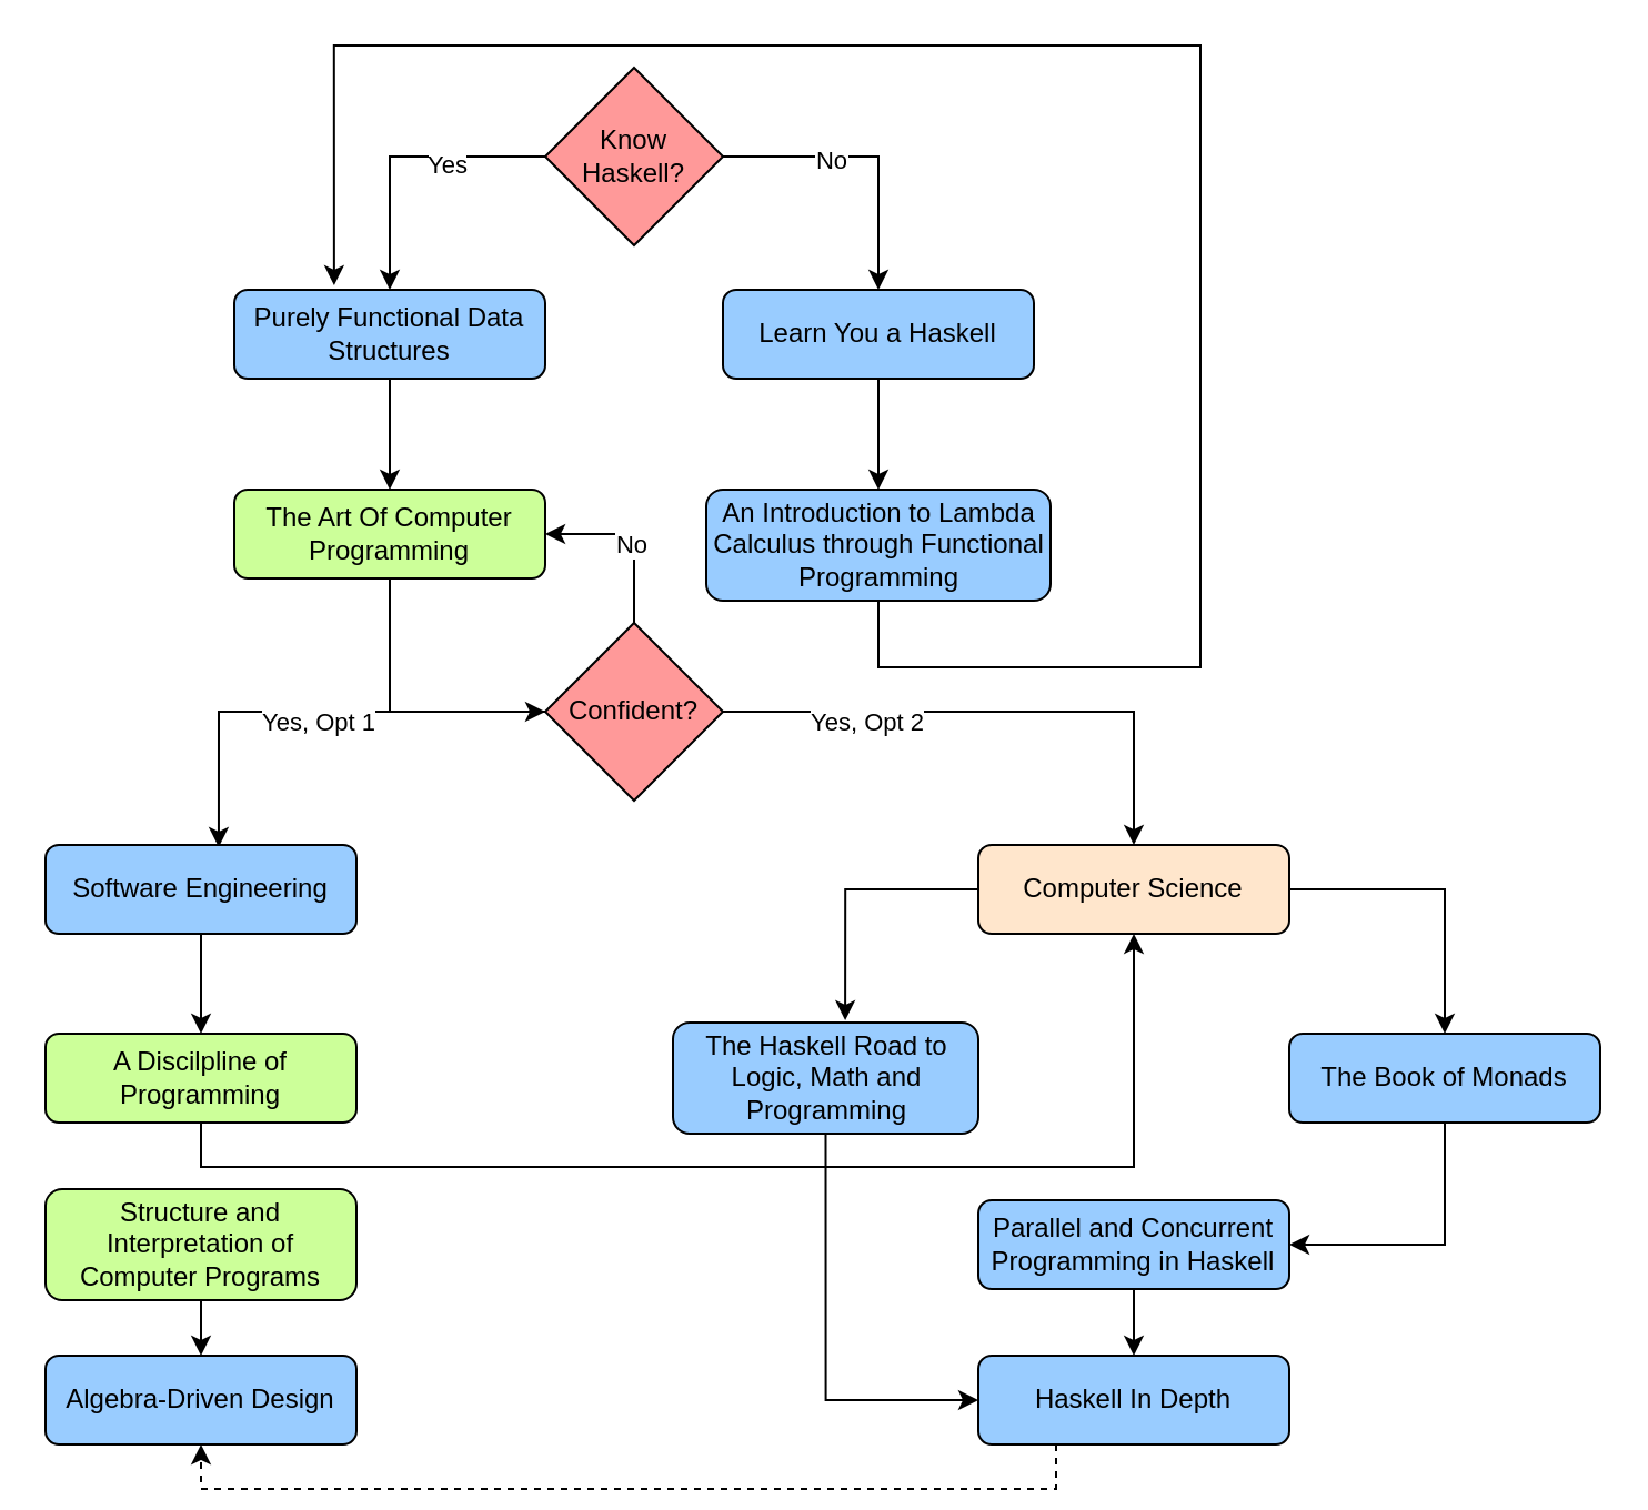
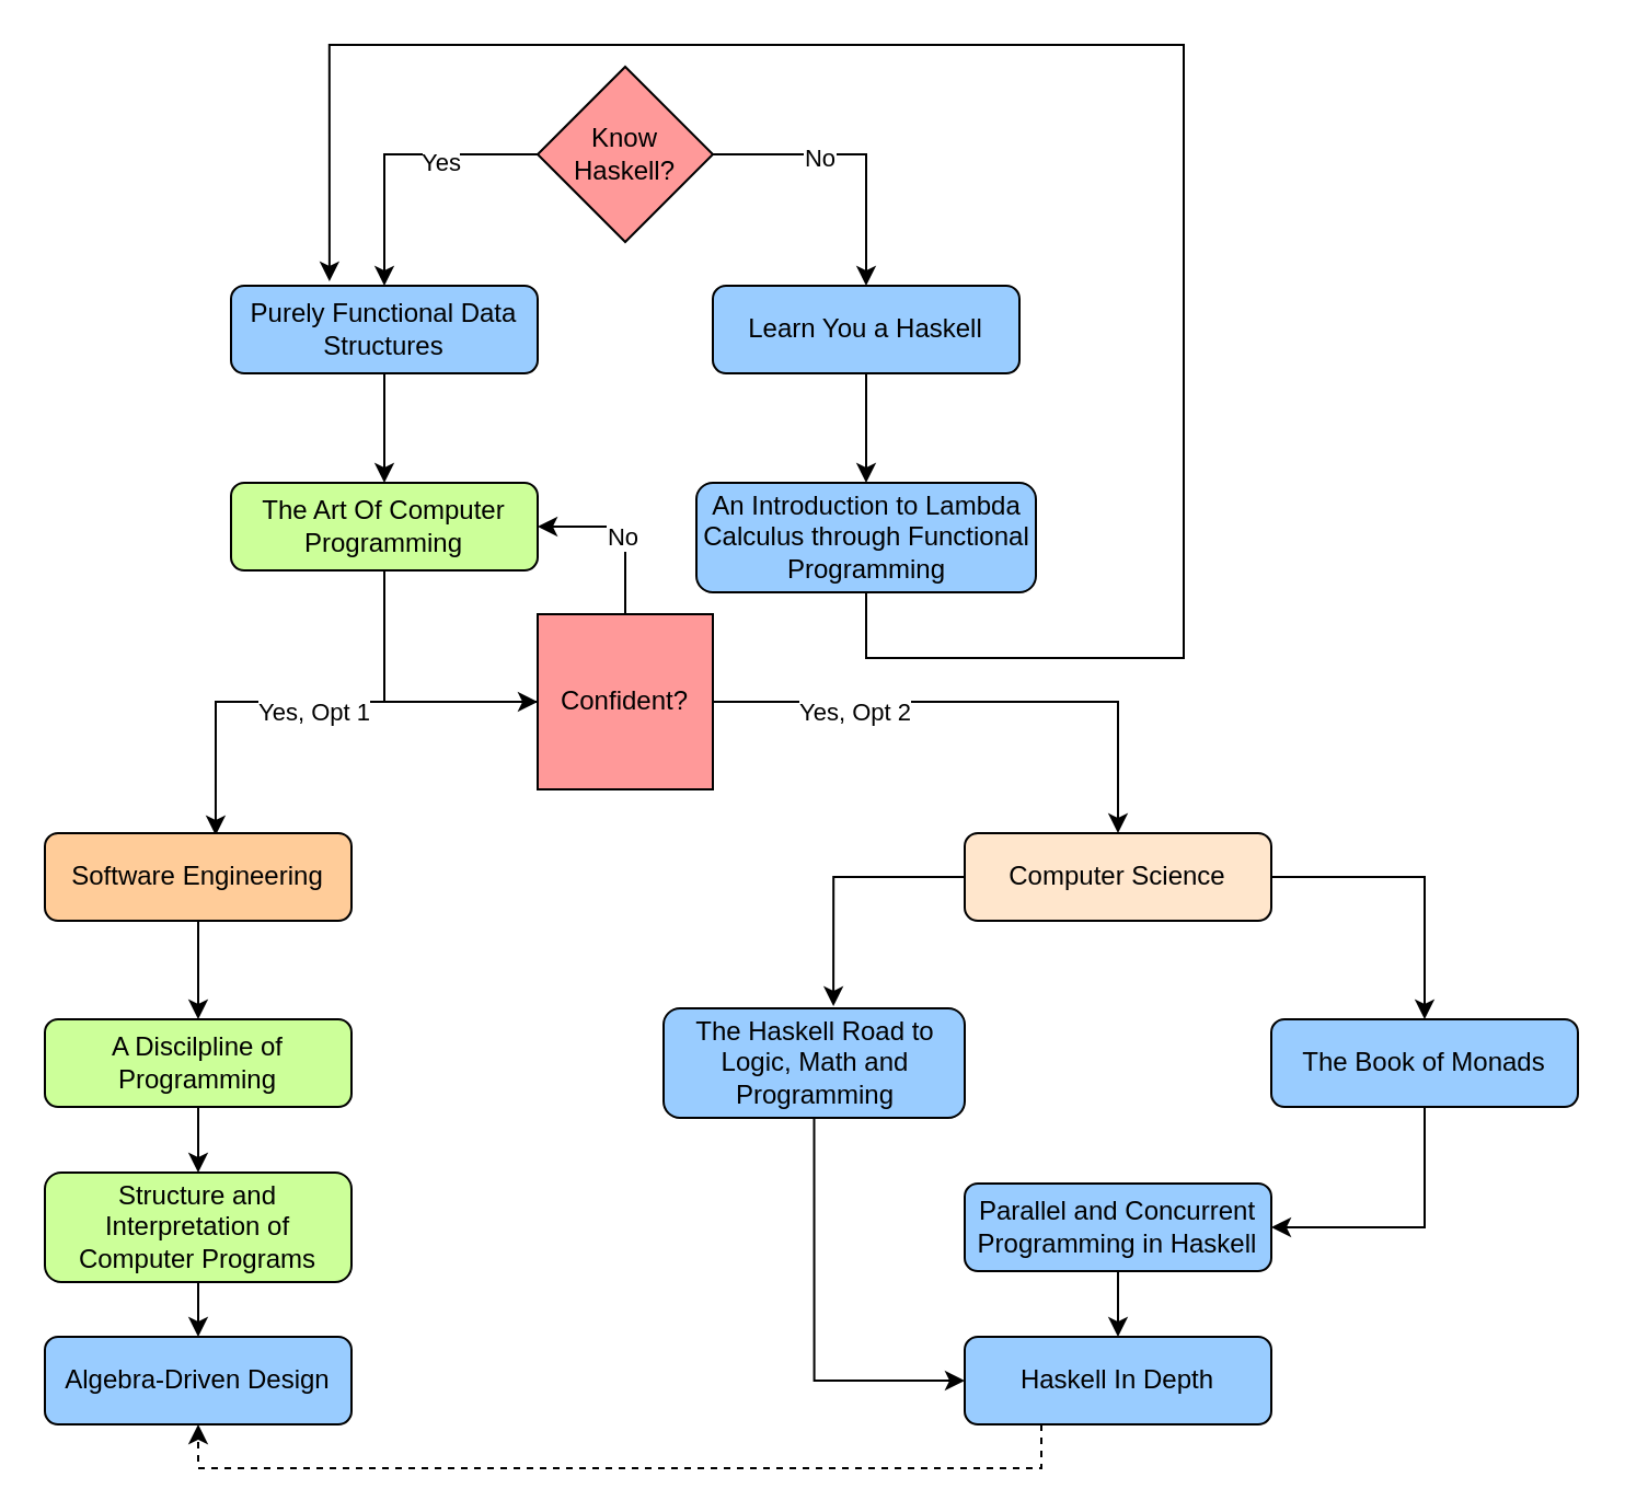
  <mxCell id="0" />
  <mxCell id="1" parent="0" />
  <mxCell id="2" style="edgeStyle=orthogonalEdgeStyle;rounded=0;orthogonalLoop=1;jettySize=auto;html=1;exitX=0;exitY=0.5;exitDx=0;exitDy=0;entryX=0.5;entryY=0;entryDx=0;entryDy=0;" parent="1" source="6" target="8" edge="1"><mxGeometry relative="1" as="geometry" /></mxCell>
  <mxCell id="3" value="Yes" style="edgeLabel;html=1;align=center;verticalAlign=middle;resizable=0;points=[];" parent="2" vertex="1" connectable="0"><mxGeometry x="-0.308" y="3" relative="1" as="geometry"><mxPoint as="offset" /></mxGeometry></mxCell>
  <mxCell id="4" style="edgeStyle=orthogonalEdgeStyle;rounded=0;orthogonalLoop=1;jettySize=auto;html=1;exitX=1;exitY=0.5;exitDx=0;exitDy=0;entryX=0.5;entryY=0;entryDx=0;entryDy=0;" parent="1" source="6" target="12" edge="1"><mxGeometry relative="1" as="geometry" /></mxCell>
  <mxCell id="5" value="No" style="edgeLabel;html=1;align=center;verticalAlign=middle;resizable=0;points=[];" parent="4" vertex="1" connectable="0"><mxGeometry x="-0.262" y="-1" relative="1" as="geometry"><mxPoint as="offset" /></mxGeometry></mxCell>
  <mxCell id="6" value="Know Haskell?" style="rhombus;whiteSpace=wrap;html=1;fillColor=#FF9999;" parent="1" vertex="1"><mxGeometry x="245" y="30" width="80" height="80" as="geometry" /></mxCell>
  <mxCell id="7" style="edgeStyle=orthogonalEdgeStyle;rounded=0;orthogonalLoop=1;jettySize=auto;html=1;exitX=0.5;exitY=1;exitDx=0;exitDy=0;entryX=0.5;entryY=0;entryDx=0;entryDy=0;" parent="1" source="8" target="14" edge="1"><mxGeometry relative="1" as="geometry" /></mxCell>
  <mxCell id="8" value="Purely Functional Data Structures" style="rounded=1;whiteSpace=wrap;html=1;fillColor=#99CCFF;" parent="1" vertex="1"><mxGeometry x="105" y="130" width="140" height="40" as="geometry" /></mxCell>
  <mxCell id="9" style="edgeStyle=orthogonalEdgeStyle;rounded=0;orthogonalLoop=1;jettySize=auto;html=1;exitX=0.5;exitY=1;exitDx=0;exitDy=0;entryX=0.321;entryY=-0.05;entryDx=0;entryDy=0;entryPerimeter=0;" parent="1" source="10" target="8" edge="1"><mxGeometry relative="1" as="geometry"><Array as="points"><mxPoint x="395" y="300" /><mxPoint x="540" y="300" /><mxPoint x="540" y="20" /><mxPoint x="150" y="20" /></Array></mxGeometry></mxCell>
  <mxCell id="10" value="An Introduction to Lambda Calculus through Functional Programming " style="rounded=1;whiteSpace=wrap;html=1;fillColor=#99CCFF;" parent="1" vertex="1"><mxGeometry x="317.5" y="220" width="155" height="50" as="geometry" /></mxCell>
  <mxCell id="11" style="edgeStyle=orthogonalEdgeStyle;rounded=0;orthogonalLoop=1;jettySize=auto;html=1;exitX=0.5;exitY=1;exitDx=0;exitDy=0;entryX=0.5;entryY=0;entryDx=0;entryDy=0;" parent="1" source="12" target="10" edge="1"><mxGeometry relative="1" as="geometry" /></mxCell>
  <mxCell id="12" value="Learn You a Haskell" style="rounded=1;whiteSpace=wrap;html=1;fillColor=#99CCFF;" parent="1" vertex="1"><mxGeometry x="325" y="130" width="140" height="40" as="geometry" /></mxCell>
  <mxCell id="13" style="edgeStyle=orthogonalEdgeStyle;rounded=0;orthogonalLoop=1;jettySize=auto;html=1;exitX=0.5;exitY=1;exitDx=0;exitDy=0;entryX=0;entryY=0.5;entryDx=0;entryDy=0;" parent="1" source="14" target="21" edge="1"><mxGeometry relative="1" as="geometry" /></mxCell>
  <mxCell id="14" value="The Art Of Computer Programming" style="rounded=1;whiteSpace=wrap;html=1;fillColor=#CCFF99;" parent="1" vertex="1"><mxGeometry x="105" y="220" width="140" height="40" as="geometry" /></mxCell>
  <mxCell id="15" style="edgeStyle=orthogonalEdgeStyle;rounded=0;orthogonalLoop=1;jettySize=auto;html=1;exitX=0;exitY=0.5;exitDx=0;exitDy=0;entryX=0.557;entryY=0.025;entryDx=0;entryDy=0;entryPerimeter=0;" parent="1" source="21" target="23" edge="1"><mxGeometry relative="1" as="geometry" /></mxCell>
  <mxCell id="16" value="Yes, Opt 1" style="edgeLabel;html=1;align=center;verticalAlign=middle;resizable=0;points=[];" parent="15" vertex="1" connectable="0"><mxGeometry x="-0.01" y="4" relative="1" as="geometry"><mxPoint as="offset" /></mxGeometry></mxCell>
  <mxCell id="17" style="edgeStyle=orthogonalEdgeStyle;rounded=0;orthogonalLoop=1;jettySize=auto;html=1;exitX=1;exitY=0.5;exitDx=0;exitDy=0;entryX=0.5;entryY=0;entryDx=0;entryDy=0;" parent="1" source="21" target="26" edge="1"><mxGeometry relative="1" as="geometry" /></mxCell>
  <mxCell id="18" value="Yes, Opt 2" style="edgeLabel;html=1;align=center;verticalAlign=middle;resizable=0;points=[];" parent="17" vertex="1" connectable="0"><mxGeometry x="-0.478" y="-4" relative="1" as="geometry"><mxPoint as="offset" /></mxGeometry></mxCell>
  <mxCell id="19" style="edgeStyle=orthogonalEdgeStyle;rounded=0;orthogonalLoop=1;jettySize=auto;html=1;exitX=0.5;exitY=0;exitDx=0;exitDy=0;entryX=1;entryY=0.5;entryDx=0;entryDy=0;" parent="1" source="21" target="14" edge="1"><mxGeometry relative="1" as="geometry"><Array as="points"><mxPoint x="285" y="240" /></Array></mxGeometry></mxCell>
  <mxCell id="20" value="No" style="edgeLabel;html=1;align=center;verticalAlign=middle;resizable=0;points=[];" parent="19" vertex="1" connectable="0"><mxGeometry x="-0.1" y="2" relative="1" as="geometry"><mxPoint as="offset" /></mxGeometry></mxCell>
- <mxCell id="21" value="Confident?" style="rhombus;whiteSpace=wrap;html=1;fillColor=#FF9999;" parent="1" vertex="1"><mxGeometry x="245" y="280" width="80" height="80" as="geometry" /></mxCell>
+ <mxCell id="21" value="Confident?" style="whiteSpace=wrap;html=1;fillColor=#FF9999;rounded=0;" parent="1" vertex="1"><mxGeometry x="245" y="280" width="80" height="80" as="geometry" /></mxCell>
  <mxCell id="22" style="edgeStyle=orthogonalEdgeStyle;rounded=0;orthogonalLoop=1;jettySize=auto;html=1;exitX=0.5;exitY=1;exitDx=0;exitDy=0;entryX=0.5;entryY=0;entryDx=0;entryDy=0;" edge="1" parent="1" source="23" target="39"><mxGeometry relative="1" as="geometry" /></mxCell>
- <mxCell id="23" value="Software Engineering" style="rounded=1;whiteSpace=wrap;html=1;fillColor=#99ccff;" parent="1" vertex="1"><mxGeometry x="20" y="380" width="140" height="40" as="geometry" /></mxCell>
+ <mxCell id="23" value="Software Engineering" style="rounded=1;whiteSpace=wrap;html=1;fillColor=#FFCC99;" parent="1" vertex="1"><mxGeometry x="20" y="380" width="140" height="40" as="geometry" /></mxCell>
  <mxCell id="24" style="edgeStyle=orthogonalEdgeStyle;rounded=0;orthogonalLoop=1;jettySize=auto;html=1;exitX=0;exitY=0.5;exitDx=0;exitDy=0;entryX=0.564;entryY=-0.02;entryDx=0;entryDy=0;entryPerimeter=0;" parent="1" source="26" target="28" edge="1"><mxGeometry relative="1" as="geometry" /></mxCell>
  <mxCell id="25" style="edgeStyle=orthogonalEdgeStyle;rounded=0;orthogonalLoop=1;jettySize=auto;html=1;exitX=1;exitY=0.5;exitDx=0;exitDy=0;entryX=0.5;entryY=0;entryDx=0;entryDy=0;" parent="1" source="26" target="35" edge="1"><mxGeometry relative="1" as="geometry" /></mxCell>
  <mxCell id="26" value="Computer Science" style="rounded=1;whiteSpace=wrap;html=1;fillColor=#ffe6cc;" parent="1" vertex="1"><mxGeometry x="440" y="380" width="140" height="40" as="geometry" /></mxCell>
  <mxCell id="27" style="edgeStyle=orthogonalEdgeStyle;rounded=0;orthogonalLoop=1;jettySize=auto;html=1;exitX=0.5;exitY=1;exitDx=0;exitDy=0;entryX=0;entryY=0.5;entryDx=0;entryDy=0;" parent="1" source="28" target="37" edge="1"><mxGeometry relative="1" as="geometry" /></mxCell>
  <mxCell id="28" value="The Haskell Road to Logic, Math and Programming" style="rounded=1;whiteSpace=wrap;html=1;fillColor=#99CCFF;" parent="1" vertex="1"><mxGeometry x="302.5" y="460" width="137.5" height="50" as="geometry" /></mxCell>
  <mxCell id="29" value="Algebra-Driven Design" style="rounded=1;whiteSpace=wrap;html=1;fillColor=#99CCFF;" parent="1" vertex="1"><mxGeometry x="20" y="610" width="140" height="40" as="geometry" /></mxCell>
  <mxCell id="30" style="edgeStyle=orthogonalEdgeStyle;rounded=0;orthogonalLoop=1;jettySize=auto;html=1;exitX=0.5;exitY=1;exitDx=0;exitDy=0;entryX=0.5;entryY=0;entryDx=0;entryDy=0;" edge="1" parent="1" source="31" target="29"><mxGeometry relative="1" as="geometry" /></mxCell>
  <mxCell id="31" value="Structure and Interpretation of Computer Programs" style="rounded=1;whiteSpace=wrap;html=1;fillColor=#CCFF99;" parent="1" vertex="1"><mxGeometry x="20" y="535" width="140" height="50" as="geometry" /></mxCell>
  <mxCell id="32" style="edgeStyle=orthogonalEdgeStyle;rounded=0;orthogonalLoop=1;jettySize=auto;html=1;exitX=0.5;exitY=1;exitDx=0;exitDy=0;entryX=0.5;entryY=0;entryDx=0;entryDy=0;" parent="1" source="33" target="37" edge="1"><mxGeometry relative="1" as="geometry" /></mxCell>
  <mxCell id="33" value="Parallel and Concurrent Programming in Haskell" style="rounded=1;whiteSpace=wrap;html=1;fillColor=#99CCFF;" parent="1" vertex="1"><mxGeometry x="440" y="540" width="140" height="40" as="geometry" /></mxCell>
  <mxCell id="34" style="edgeStyle=orthogonalEdgeStyle;rounded=0;orthogonalLoop=1;jettySize=auto;html=1;exitX=0.5;exitY=1;exitDx=0;exitDy=0;entryX=1;entryY=0.5;entryDx=0;entryDy=0;" parent="1" source="35" target="33" edge="1"><mxGeometry relative="1" as="geometry" /></mxCell>
  <mxCell id="35" value="The Book of Monads" style="rounded=1;whiteSpace=wrap;html=1;fillColor=#99CCFF;" parent="1" vertex="1"><mxGeometry x="580" y="465" width="140" height="40" as="geometry" /></mxCell>
  <mxCell id="36" style="edgeStyle=orthogonalEdgeStyle;rounded=0;orthogonalLoop=1;jettySize=auto;html=1;exitX=0.25;exitY=1;exitDx=0;exitDy=0;entryX=0.5;entryY=1;entryDx=0;entryDy=0;dashed=1;" edge="1" parent="1" source="37" target="29"><mxGeometry relative="1" as="geometry" /></mxCell>
  <mxCell id="37" value="Haskell In Depth" style="rounded=1;whiteSpace=wrap;html=1;fillColor=#99CCFF;" parent="1" vertex="1"><mxGeometry x="440" y="610" width="140" height="40" as="geometry" /></mxCell>
- <mxCell id="38" style="edgeStyle=orthogonalEdgeStyle;rounded=0;orthogonalLoop=1;jettySize=auto;html=1;exitX=0.5;exitY=1;exitDx=0;exitDy=0;" edge="1" parent="1" source="39" target="26"><mxGeometry relative="1" as="geometry" /></mxCell>
+ <mxCell id="38" style="edgeStyle=orthogonalEdgeStyle;rounded=0;orthogonalLoop=1;jettySize=auto;html=1;exitX=0.5;exitY=1;exitDx=0;exitDy=0;entryX=0.5;entryY=0;entryDx=0;entryDy=0;" edge="1" parent="1" source="39" target="31"><mxGeometry relative="1" as="geometry" /></mxCell>
  <mxCell id="39" value="A Discilpline of Programming" style="rounded=1;whiteSpace=wrap;html=1;fillColor=#CCFF99;" vertex="1" parent="1"><mxGeometry x="20" y="465" width="140" height="40" as="geometry" /></mxCell>
